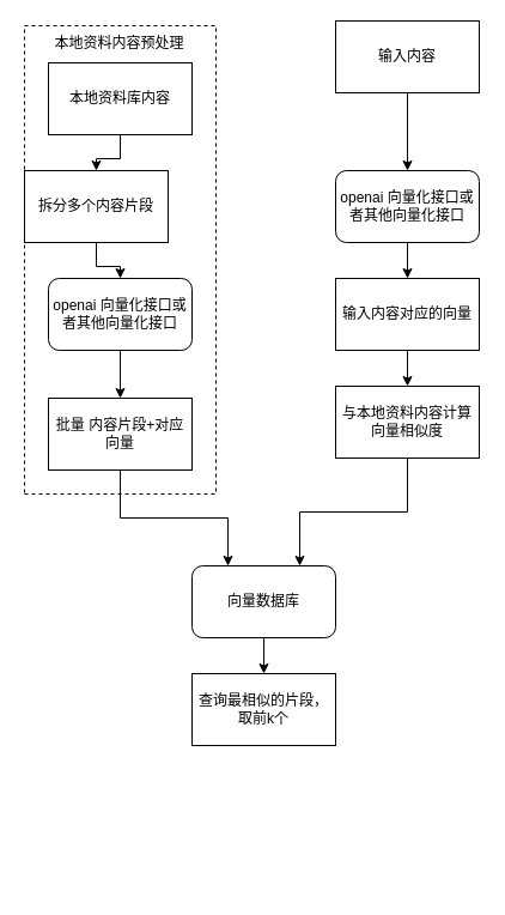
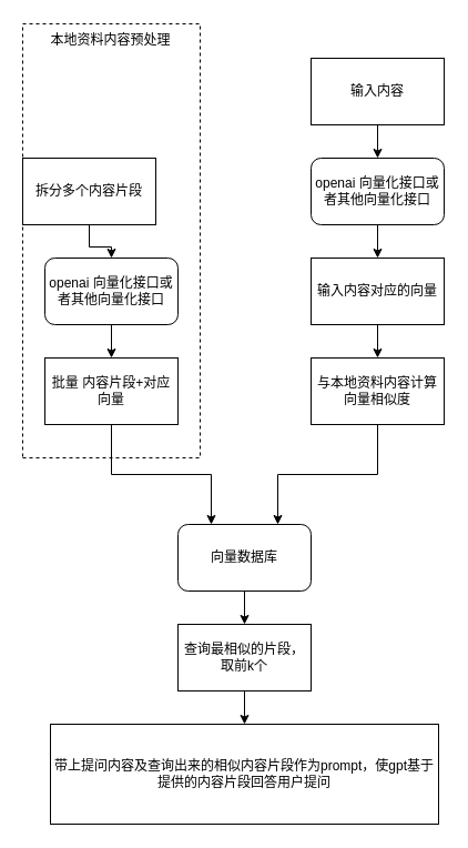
  <mxCell id="0" />
  <mxCell id="1" parent="0" />
- <mxCell id="2" value="" style="edgeStyle=orthogonalEdgeStyle;rounded=0;orthogonalLoop=1;jettySize=auto;html=1;" edge="1" parent="1" source="3" target="13"><mxGeometry relative="1" as="geometry" /></mxCell>
- <mxCell id="3" value="本地资料库内容" style="rounded=0;whiteSpace=wrap;html=1;" vertex="1" parent="1"><mxGeometry x="40" y="52" width="120" height="60" as="geometry" /></mxCell>
  <mxCell id="4" value="" style="edgeStyle=orthogonalEdgeStyle;rounded=0;orthogonalLoop=1;jettySize=auto;html=1;" edge="1" parent="1" source="5" target="7"><mxGeometry relative="1" as="geometry" /></mxCell>
  <mxCell id="5" value="openai 向量化接口或者其他向量化接口" style="rounded=1;whiteSpace=wrap;html=1;" vertex="1" parent="1"><mxGeometry x="40" y="232" width="120" height="60" as="geometry" /></mxCell>
  <mxCell id="6" value="" style="edgeStyle=orthogonalEdgeStyle;rounded=0;orthogonalLoop=1;jettySize=auto;html=1;entryX=0.25;entryY=0;entryDx=0;entryDy=0;" edge="1" parent="1" source="7" target="15"><mxGeometry relative="1" as="geometry" /></mxCell>
- <mxCell id="7" value="批量 内容片段+对应向量" style="rounded=0;whiteSpace=wrap;html=1;" vertex="1" parent="1"><mxGeometry x="40" y="332" width="120" height="60" as="geometry" /></mxCell>
+ <mxCell id="7" value="批量 内容片段+对应向量" style="rounded=0;whiteSpace=wrap;html=1;" vertex="1" parent="1"><mxGeometry x="40" y="322" width="120" height="60" as="geometry" /></mxCell>
  <mxCell id="8" value="" style="edgeStyle=orthogonalEdgeStyle;rounded=0;orthogonalLoop=1;jettySize=auto;html=1;" edge="1" parent="1" source="9" target="11"><mxGeometry relative="1" as="geometry" /></mxCell>
- <mxCell id="9" value="输入内容" style="rounded=0;whiteSpace=wrap;html=1;" vertex="1" parent="1"><mxGeometry x="280" y="17" width="120" height="60" as="geometry" /></mxCell>
+ <mxCell id="9" value="输入内容" style="rounded=0;whiteSpace=wrap;html=1;" vertex="1" parent="1"><mxGeometry x="280" y="52" width="120" height="60" as="geometry" /></mxCell>
  <mxCell id="10" value="" style="edgeStyle=orthogonalEdgeStyle;rounded=0;orthogonalLoop=1;jettySize=auto;html=1;" edge="1" parent="1" source="11" target="22"><mxGeometry relative="1" as="geometry" /></mxCell>
  <mxCell id="11" value="openai 向量化接口或者其他向量化接口" style="rounded=1;whiteSpace=wrap;html=1;" vertex="1" parent="1"><mxGeometry x="280" y="142" width="120" height="60" as="geometry" /></mxCell>
  <mxCell id="12" value="" style="edgeStyle=orthogonalEdgeStyle;rounded=0;orthogonalLoop=1;jettySize=auto;html=1;" edge="1" parent="1" source="13" target="5"><mxGeometry relative="1" as="geometry" /></mxCell>
  <mxCell id="13" value="拆分多个内容片段" style="rounded=0;whiteSpace=wrap;html=1;" vertex="1" parent="1"><mxGeometry x="20" y="142" width="120" height="60" as="geometry" /></mxCell>
  <mxCell id="14" value="" style="edgeStyle=orthogonalEdgeStyle;rounded=0;orthogonalLoop=1;jettySize=auto;html=1;" edge="1" parent="1" source="15" target="26"><mxGeometry relative="1" as="geometry" /></mxCell>
  <mxCell id="15" value="向量数据库" style="rounded=1;whiteSpace=wrap;html=1;" vertex="1" parent="1"><mxGeometry x="160" y="472" width="120" height="60" as="geometry" /></mxCell>
  <mxCell id="16" value="" style="endArrow=none;dashed=1;html=1;rounded=0;" edge="1" parent="1"><mxGeometry width="50" height="50" relative="1" as="geometry"><mxPoint x="20" y="411" as="sourcePoint" /><mxPoint x="20" y="21" as="targetPoint" /></mxGeometry></mxCell>
  <mxCell id="17" value="" style="endArrow=none;dashed=1;html=1;rounded=0;" edge="1" parent="1"><mxGeometry width="50" height="50" relative="1" as="geometry"><mxPoint x="20" y="21" as="sourcePoint" /><mxPoint x="180" y="21" as="targetPoint" /></mxGeometry></mxCell>
  <mxCell id="18" value="" style="endArrow=none;dashed=1;html=1;rounded=0;" edge="1" parent="1"><mxGeometry width="50" height="50" relative="1" as="geometry"><mxPoint x="180" y="410" as="sourcePoint" /><mxPoint x="180" y="20" as="targetPoint" /></mxGeometry></mxCell>
  <mxCell id="19" value="" style="endArrow=none;dashed=1;html=1;rounded=0;" edge="1" parent="1"><mxGeometry width="50" height="50" relative="1" as="geometry"><mxPoint x="20" y="412" as="sourcePoint" /><mxPoint x="180" y="412" as="targetPoint" /></mxGeometry></mxCell>
  <mxCell id="20" value="本地资料内容预处理" style="text;html=1;align=center;verticalAlign=middle;resizable=0;points=[];autosize=1;strokeColor=none;fillColor=none;" vertex="1" parent="1"><mxGeometry x="34" y="21" width="130" height="30" as="geometry" /></mxCell>
  <mxCell id="21" value="" style="edgeStyle=orthogonalEdgeStyle;rounded=0;orthogonalLoop=1;jettySize=auto;html=1;" edge="1" parent="1" source="22" target="24"><mxGeometry relative="1" as="geometry" /></mxCell>
  <mxCell id="22" value="输入内容对应的向量" style="rounded=0;whiteSpace=wrap;html=1;" vertex="1" parent="1"><mxGeometry x="280" y="232" width="120" height="60" as="geometry" /></mxCell>
  <mxCell id="23" style="edgeStyle=orthogonalEdgeStyle;rounded=0;orthogonalLoop=1;jettySize=auto;html=1;entryX=0.75;entryY=0;entryDx=0;entryDy=0;" edge="1" parent="1" source="24" target="15"><mxGeometry relative="1" as="geometry" /></mxCell>
  <mxCell id="24" value="与本地资料内容计算向量相似度" style="rounded=0;whiteSpace=wrap;html=1;" vertex="1" parent="1"><mxGeometry x="280" y="322" width="120" height="60" as="geometry" /></mxCell>
+ <mxCell id="25" value="" style="edgeStyle=orthogonalEdgeStyle;rounded=0;orthogonalLoop=1;jettySize=auto;html=1;" edge="1" parent="1" source="26" target="27"><mxGeometry relative="1" as="geometry" /></mxCell>
  <mxCell id="26" value="查询最相似的片段，取前k个" style="rounded=0;whiteSpace=wrap;html=1;" vertex="1" parent="1"><mxGeometry x="160" y="562" width="120" height="60" as="geometry" /></mxCell>
+ <mxCell id="27" value="带上提问内容及查询出来的相似内容片段作为prompt，使gpt基于提供的内容片段回答用户提问" style="rounded=0;whiteSpace=wrap;html=1;" vertex="1" parent="1"><mxGeometry x="45" y="652" width="350" height="90" as="geometry" /></mxCell>
